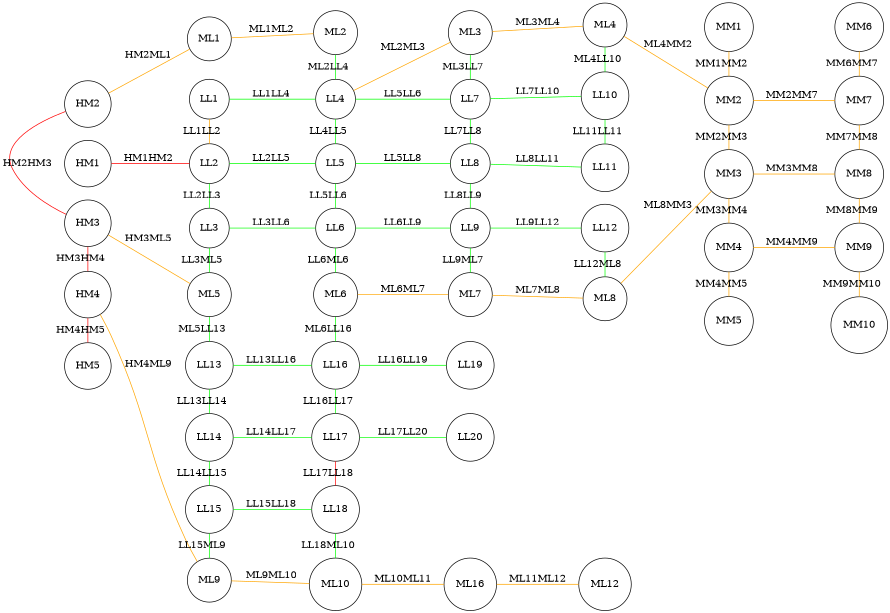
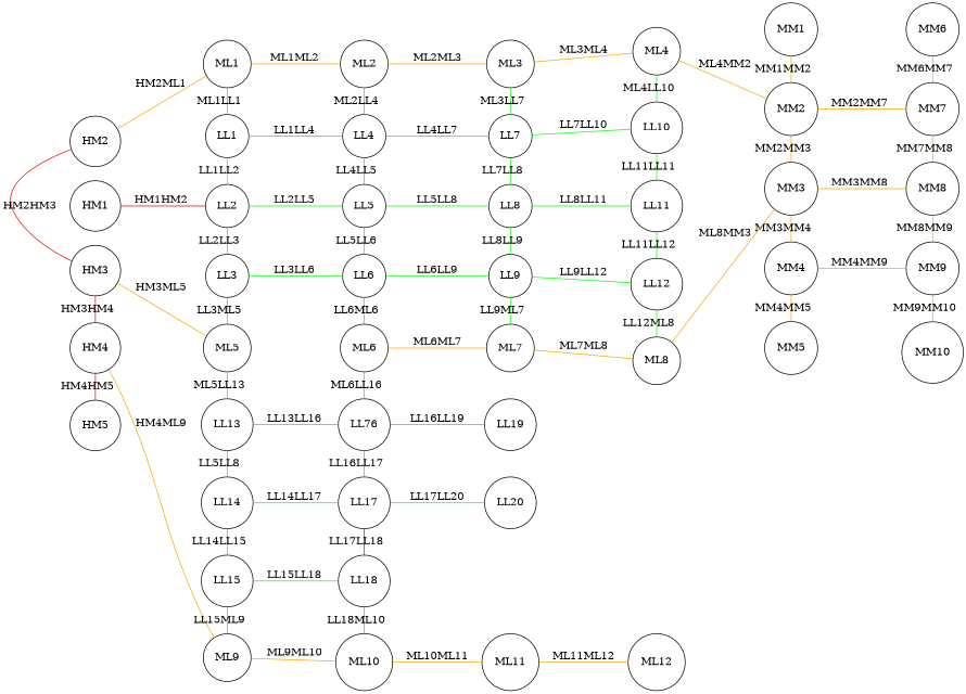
  graph {
    ordering=out
    rankdir=LR
    node [shape=circle]
    edge [color=green weight=30]
    HM1
    HM2
    HM3
    HM4
    HM5
    MM1
    MM2
    MM3
    MM4
    MM5
    MM6
    MM7
    MM8
    MM9
    MM10
    ML1
    LL1
    LL2
    LL3
    ML5
    ML2
    LL4
    LL9
    ML7
    LL5
    LL6
    ML6
    ML3
    LL7
    LL8
    ML4
    LL10
    LL11
    LL12
    ML8
    LL13
    LL14
    LL15
    ML9
-   LL16
+   LL16 [label=LL76]
    LL17
    LL18
    ML10
    LL19
    LL20
-   ML11 [label=ML16]
+   ML11
    ML12
    subgraph sub_1 {
      rank=same
      HM1
      HM2
    }
    subgraph sub_2 {
      rank=same
      HM2
      HM3
    }
    subgraph sub_3 {
      rank=same
      HM3
      HM4
    }
    subgraph sub_4 {
      rank=same
      HM4
      HM5
    }
    subgraph sub_5 {
      rank=same
      MM1
      MM2
    }
    subgraph sub_6 {
      rank=same
      MM2
      MM3
    }
    subgraph sub_7 {
      rank=same
      MM3
      MM4
    }
    subgraph sub_8 {
      rank=same
      MM4
      MM5
    }
    subgraph sub_9 {
      rank=same
      MM6
      MM7
    }
    subgraph sub_10 {
      rank=same
      MM7
      MM8
    }
    subgraph sub_11 {
      rank=same
      MM8
      MM9
    }
    subgraph sub_12 {
      rank=same
      MM9
      MM10
    }
    subgraph sub_13 {
      rank=same
      ML1
      LL1
    }
    subgraph sub_14 {
      rank=same
      LL1
      LL2
    }
    subgraph sub_15 {
      rank=same
      LL2
      LL3
    }
    subgraph sub_16 {
      rank=same
      LL3
      ML5
    }
    subgraph sub_17 {
      rank=same
      ML2
      LL4
    }
    subgraph sub_18 {
      rank=same
      LL9
      ML7
    }
    subgraph sub_19 {
      rank=same
      LL4
      LL5
    }
    subgraph sub_20 {
      rank=same
      LL5
      LL6
    }
    subgraph sub_21 {
      rank=same
      LL6
      ML6
    }
    subgraph sub_22 {
      rank=same
      ML3
      LL7
    }
    subgraph sub_23 {
      rank=same
      LL7
      LL8
    }
    subgraph sub_24 {
      rank=same
      LL9
      LL8
    }
    subgraph sub_25 {
      rank=same
      ML4
      LL10
    }
    subgraph sub_26 {
      rank=same
      LL10
      LL11
    }
    subgraph sub_27 {
      rank=same
      LL11
      LL12
    }
    subgraph sub_28 {
      rank=same
      LL12
      ML8
    }
    subgraph sub_29 {
      rank=same
      ML5
      LL13
    }
    subgraph sub_30 {
      rank=same
      LL13
      LL14
    }
    subgraph sub_31 {
      rank=same
      LL14
      LL15
    }
    subgraph sub_32 {
      rank=same
      LL15
      ML9
    }
    subgraph sub_33 {
      rank=same
      ML6
      LL16
    }
    subgraph sub_34 {
      rank=same
      LL16
      LL17
    }
    subgraph sub_35 {
      rank=same
      LL17
      LL18
    }
    subgraph sub_36 {
      rank=same
      LL18
      ML10
    }
    HM1 -- LL2 [color=red label=HM1HM2 weight=70]
    HM2 -- HM3 [color=red label=HM2HM3 weight=70]
    HM2 -- ML1 [color=orange label=HM2ML1 weight=50]
    HM3 -- HM4 [color=red label=HM3HM4 weight=70]
    HM3 -- ML5 [color=orange label=HM3ML5 weight=50]
    HM4 -- HM5 [color=red label=HM4HM5 weight=70]
    HM4 -- ML9 [color=orange label=HM4ML9 weight=50]
    MM1 -- MM2 [color=orange label=MM1MM2 weight=50]
    MM2 -- MM3 [color=orange label=MM2MM3 weight=50]
    MM2 -- MM7 [color=orange label=MM2MM7 weight=50]
    MM3 -- MM4 [color=orange label=MM3MM4 weight=50]
    MM3 -- MM8 [color=orange label=MM3MM8 weight=50]
    MM4 -- MM5 [color=orange label=MM4MM5 weight=50]
    MM4 -- MM9 [color=orange label=MM4MM9 weight=50]
    MM6 -- MM7 [color=orange label=MM6MM7 weight=50]
    MM7 -- MM8 [color=orange label=MM7MM8 weight=50]
    MM8 -- MM9 [color=orange label=MM8MM9 weight=50]
    MM9 -- MM10 [color=orange label=MM9MM10 weight=50]
+   ML1 -- LL1 [label=ML1LL1]
    ML1 -- ML2 [color=orange label=ML1ML2 weight=50]
    LL1 -- LL2 [color=orange label=LL1LL2]
    LL1 -- LL4 [label=LL1LL4]
    LL2 -- LL3 [label=LL2LL3]
    LL2 -- LL5 [label=LL2LL5]
    LL3 -- ML5 [label=LL3ML5]
    LL3 -- LL6 [label=LL3LL6]
    ML5 -- LL13 [label=ML5LL13]
    ML2 -- LL4 [label=ML2LL4]
-   LL4 -- ML3 [color=orange label=ML2ML3 weight=50]
+   ML2 -- ML3 [color=orange label=ML2ML3 weight=50]
    LL4 -- LL5 [label=LL4LL5]
-   LL4 -- LL7 [label=LL5LL6]
+   LL4 -- LL7 [label=LL4LL7]
    LL9 -- ML7 [label=LL9ML7]
    LL9 -- LL12 [label=LL9LL12]
    ML7 -- ML8 [color=orange label=ML7ML8 weight=50]
    LL5 -- LL6 [label=LL5LL6]
    LL5 -- LL8 [label=LL5LL8]
    LL6 -- LL9 [label=LL6LL9]
    LL6 -- ML6 [label=LL6ML6]
    ML6 -- ML7 [color=orange label=ML6ML7 weight=50]
    ML6 -- LL16 [label=ML6LL16]
    ML3 -- LL7 [label=ML3LL7]
    ML3 -- ML4 [color=orange label=ML3ML4 weight=50]
    LL7 -- LL8 [label=LL7LL8]
    LL7 -- LL10 [label=LL7LL10]
    LL8 -- LL9 [label=LL8LL9]
    LL8 -- LL11 [label=LL8LL11]
    ML4 -- MM2 [color=orange label=ML4MM2 weight=50]
    ML4 -- LL10 [label=ML4LL10]
    LL10 -- LL11 [label=LL11LL11]
+   LL11 -- LL12 [label=LL11LL12]
    LL12 -- ML8 [label=LL12ML8]
    ML8 -- MM3 [color=orange label=ML8MM3 weight=50]
-   LL13 -- LL14 [label=LL13LL14]
+   LL13 -- LL14 [label=LL5LL8]
    LL13 -- LL16 [label=LL13LL16]
    LL14 -- LL15 [label=LL14LL15]
    LL14 -- LL17 [label=LL14LL17]
    LL15 -- ML9 [label=LL15ML9]
    LL15 -- LL18 [label=LL15LL18]
    ML9 -- ML10 [color=orange label=ML9ML10 weight=50]
    LL16 -- LL17 [label=LL16LL17]
    LL16 -- LL19 [label=LL16LL19]
    LL17 -- LL18 [color=red label=LL17LL18]
    LL17 -- LL20 [label=LL17LL20]
    LL18 -- ML10 [label=LL18ML10]
    ML10 -- ML11 [color=orange label=ML10ML11 weight=50]
    ML11 -- ML12 [color=orange label=ML11ML12 weight=50]
  }
